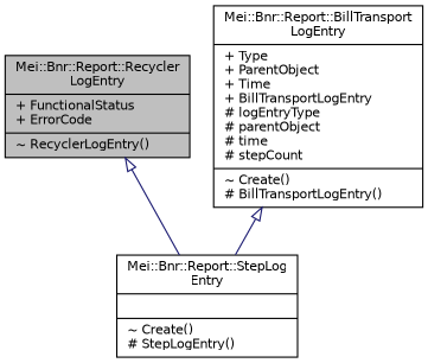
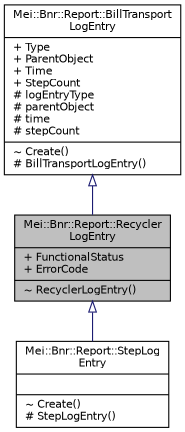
  digraph {
    node [color=black fillcolor=white fontname=Helvetica fontsize=10 shape=record style=filled]
    edge [arrowtail=onormal color=midnightblue dir=back fontname=Helvetica fontsize=10 labelfontname=Helvetica labelfontsize=10 style=solid]
    n1 [fillcolor=grey75 fontcolor=black height=0.2 label="{Mei::Bnr::Report::Recycler\lLogEntry\n|+ FunctionalStatus\l+ ErrorCode\l|~ RecyclerLogEntry()\l}" width=0.4]
    n2 [height=0.2 label="{Mei::Bnr::Report::StepLog\lEntry\n||~ Create()\l# StepLogEntry()\l}" width=0.4]
-   n3 [height=0.2 label="{Mei::Bnr::Report::BillTransport\lLogEntry\n|+ Type\l+ ParentObject\l+ Time\l+ BillTransportLogEntry\l# logEntryType\l# parentObject\l# time\l# stepCount\l|~ Create()\l# BillTransportLogEntry()\l}" width=0.4]
+   n3 [height=0.2 label="{Mei::Bnr::Report::BillTransport\lLogEntry\n|+ Type\l+ ParentObject\l+ Time\l+ StepCount\l# logEntryType\l# parentObject\l# time\l# stepCount\l|~ Create()\l# BillTransportLogEntry()\l}" width=0.4]
    n1 -> n2
-   n3 -> n2
+   n3 -> n1
  }
